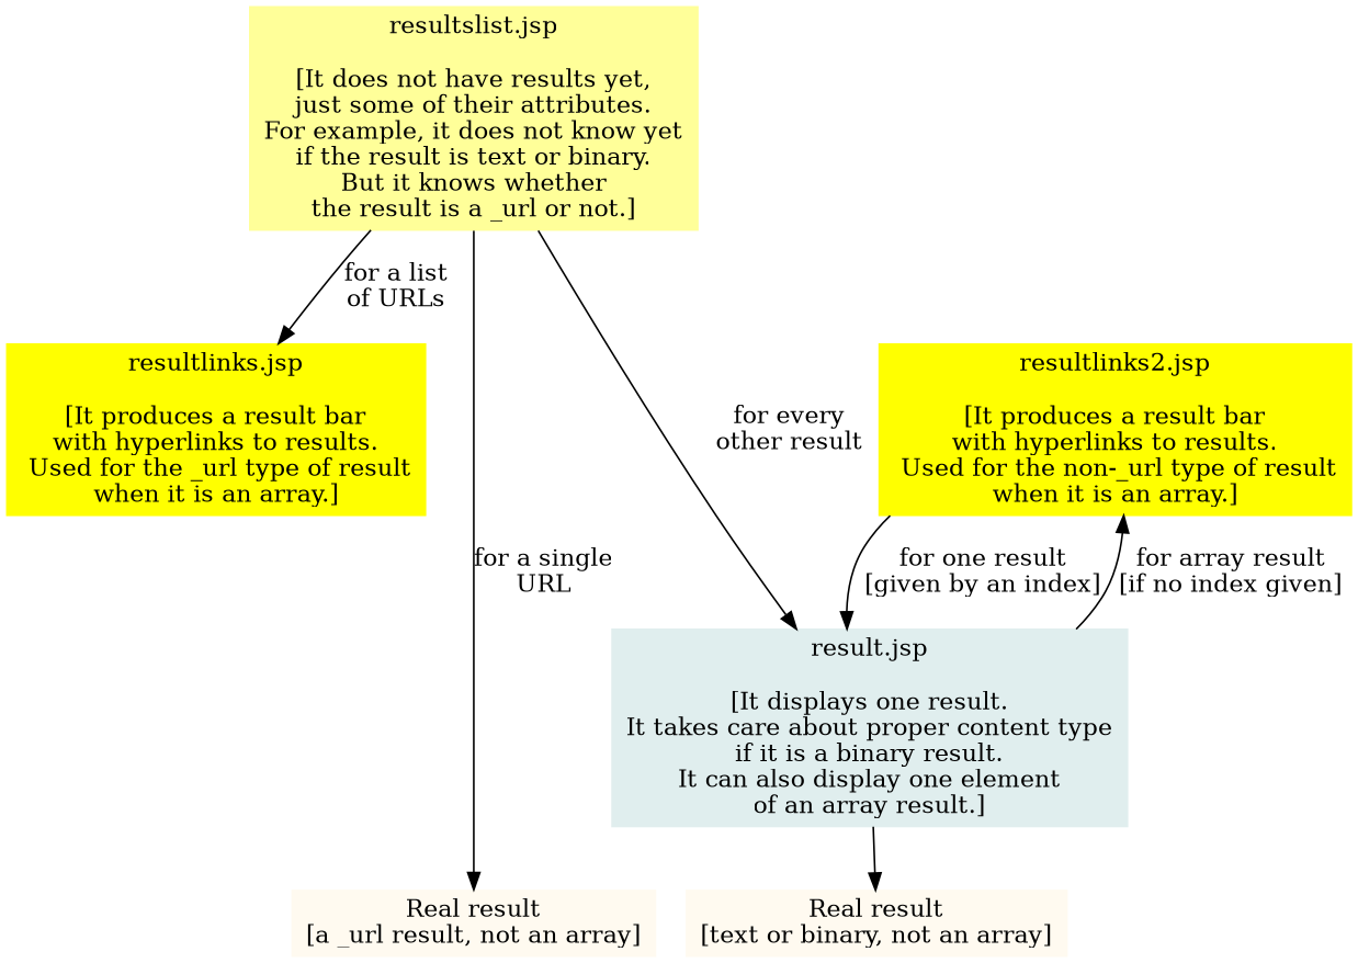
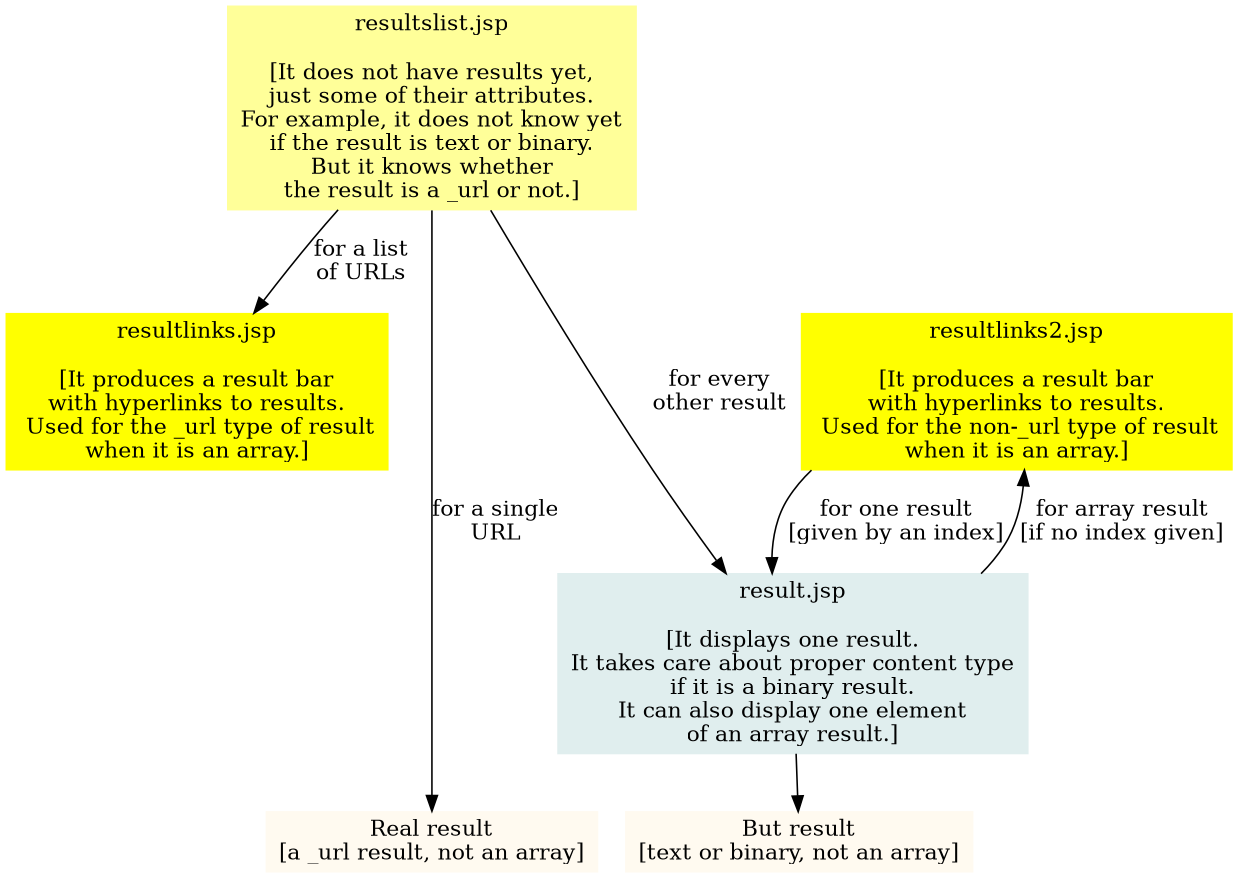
  digraph {
    rankdir=TB
    node [color=yellow shape=box style=filled]
    n1 [label="resultlinks.jsp\n\n[It produces a result bar\nwith hyperlinks to results.\n Used for the _url type of result\nwhen it is an array.]"]
    n2 [label="resultlinks2.jsp\n\n[It produces a result bar\nwith hyperlinks to results.\n Used for the non-_url type of result\nwhen it is an array.]"]
    n3 [color=floralwhite label="Real result\n[a _url result, not an array]"]
-   n4 [color=floralwhite label="Real result\n[text or binary, not an array]"]
+   n4 [color=floralwhite label="But result\n[text or binary, not an array]"]
    n5 [color=azure2 label="result.jsp\n\n[It displays one result.\nIt takes care about proper content type\nif it is a binary result.\nIt can also display one element\nof an array result.]"]
    n6 [color="#ffff99" label="resultslist.jsp\n\n[It does not have results yet,\njust some of their attributes.\nFor example, it does not know yet\nif the result is text or binary.\nBut it knows whether\nthe result is a _url or not.]"]
    subgraph sub_1 {
      rank=same
      n1
      n2
    }
    subgraph sub_2 {
      rank=same
      n3
      n4
    }
    n2 -> n5 [label="for one result\n[given by an index]"]
    n5 -> n2 [label="for array result\n[if no index given]"]
    n5 -> n4
    n6 -> n1 [label="for a list\nof URLs"]
    n6 -> n3 [label="for a single\nURL"]
    n6 -> n5 [label="for every\nother result"]
  }
